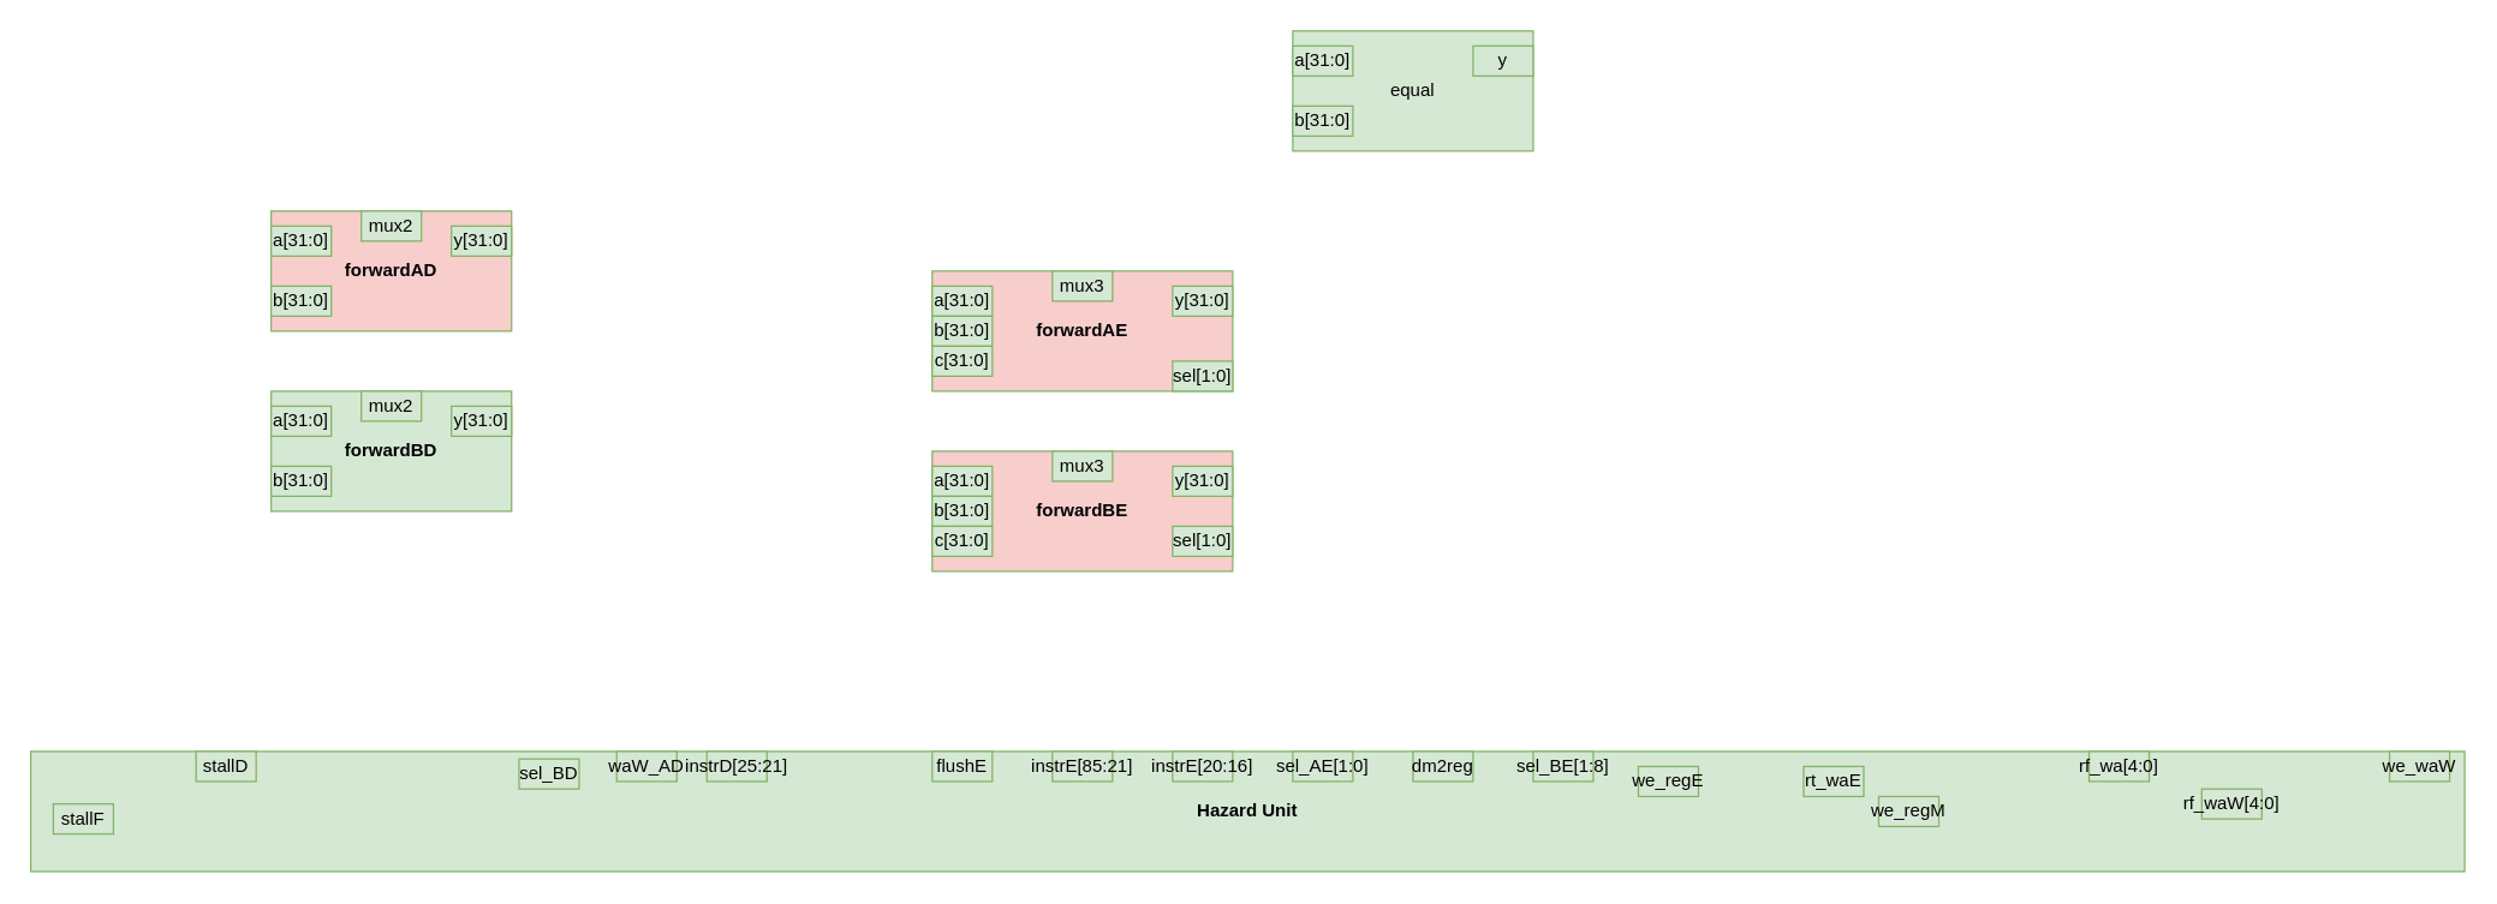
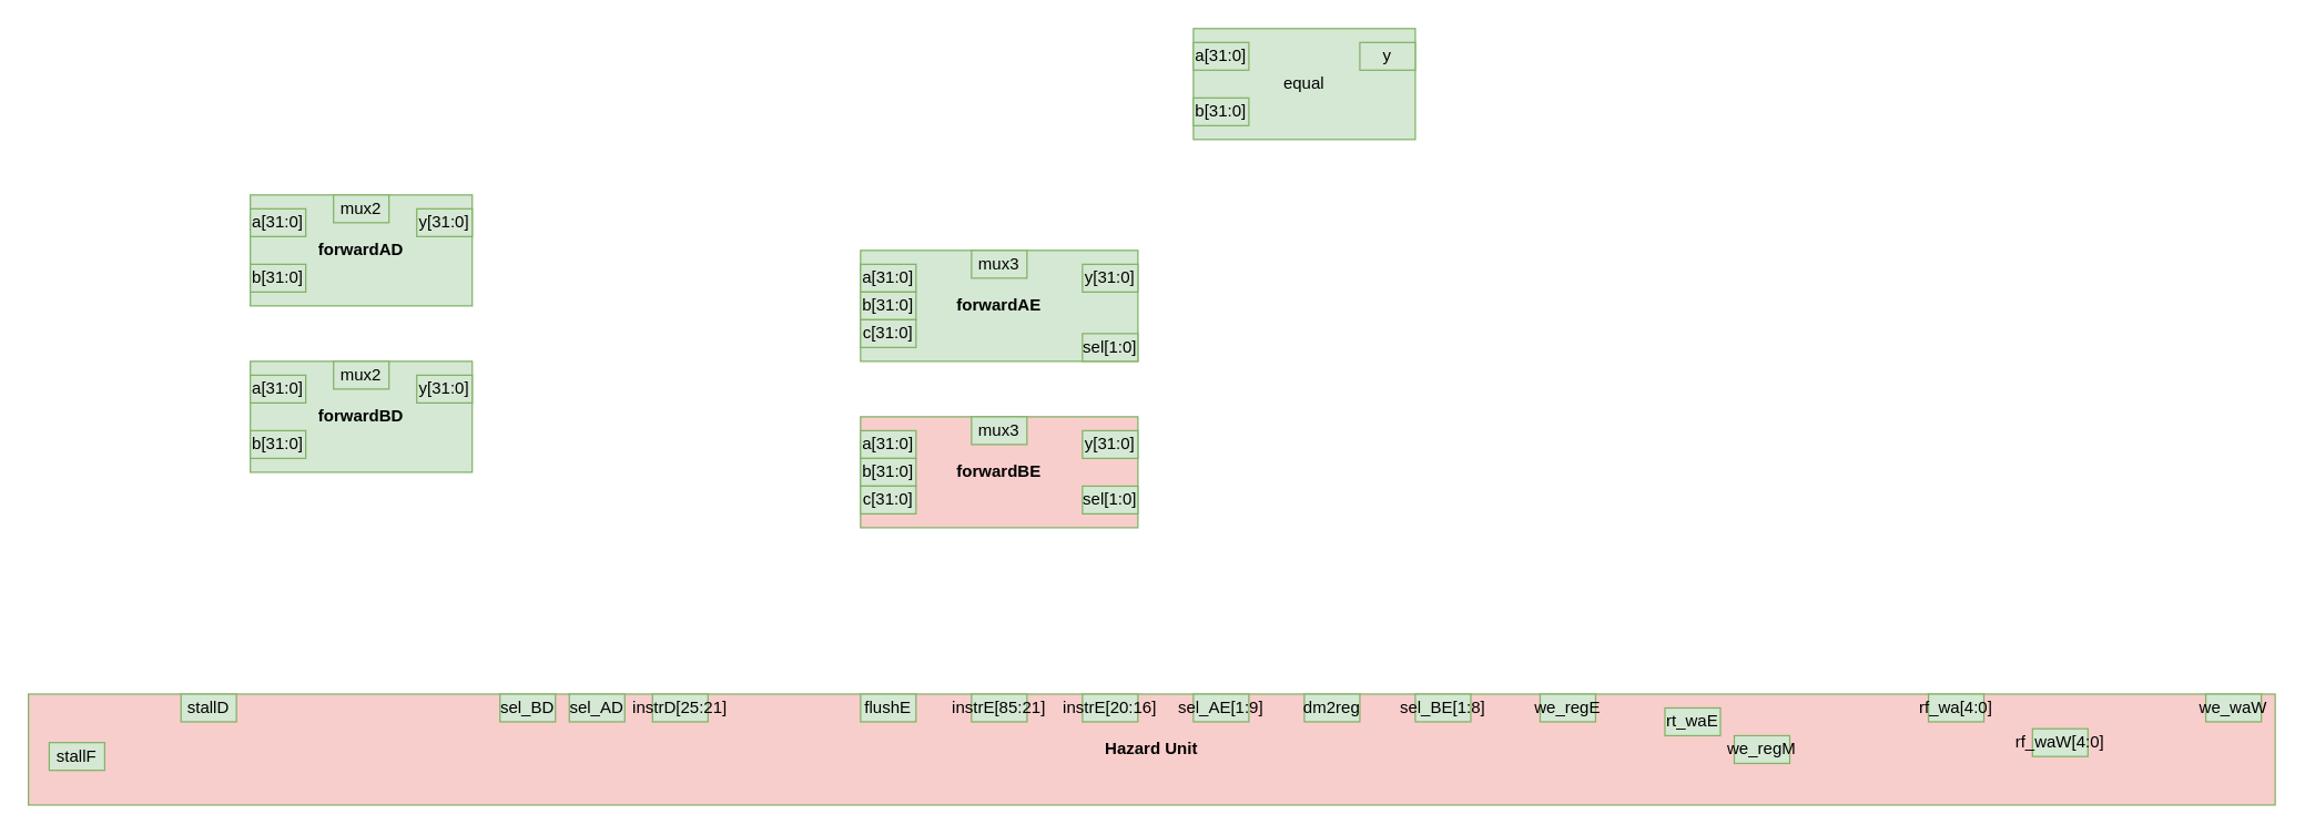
  <mxCell id="0" />
  <mxCell id="1" parent="0" />
- <mxCell id="2" value="&lt;b&gt;forwardAD&lt;/b&gt;" style="rounded=0;whiteSpace=wrap;html=1;fillColor=#f8cecc;strokeColor=#82b366;" vertex="1" parent="1"><mxGeometry x="180" y="140" width="160" height="80" as="geometry" /></mxCell>
+ <mxCell id="2" value="&lt;b&gt;forwardAD&lt;/b&gt;" style="rounded=0;whiteSpace=wrap;html=1;fillColor=#d5e8d4;strokeColor=#82b366;" vertex="1" parent="1"><mxGeometry x="180" y="140" width="160" height="80" as="geometry" /></mxCell>
  <mxCell id="3" value="&lt;b&gt;forwardBD&lt;/b&gt;" style="rounded=0;whiteSpace=wrap;html=1;fillColor=#d5e8d4;strokeColor=#82b366;" vertex="1" parent="1"><mxGeometry x="180" y="260" width="160" height="80" as="geometry" /></mxCell>
  <mxCell id="4" value="a[31:0]" style="text;html=1;strokeColor=#82b366;fillColor=#d5e8d4;align=center;verticalAlign=middle;whiteSpace=wrap;rounded=0;" vertex="1" parent="1"><mxGeometry x="180" y="150" width="40" height="20" as="geometry" /></mxCell>
  <mxCell id="5" value="a[31:0]" style="text;html=1;strokeColor=#82b366;fillColor=#d5e8d4;align=center;verticalAlign=middle;whiteSpace=wrap;rounded=0;" vertex="1" parent="1"><mxGeometry x="180" y="270" width="40" height="20" as="geometry" /></mxCell>
  <mxCell id="6" value="b[31:0]" style="text;html=1;strokeColor=#82b366;fillColor=#d5e8d4;align=center;verticalAlign=middle;whiteSpace=wrap;rounded=0;" vertex="1" parent="1"><mxGeometry x="180" y="190" width="40" height="20" as="geometry" /></mxCell>
  <mxCell id="7" value="b[31:0]" style="text;html=1;strokeColor=#82b366;fillColor=#d5e8d4;align=center;verticalAlign=middle;whiteSpace=wrap;rounded=0;" vertex="1" parent="1"><mxGeometry x="180" y="310" width="40" height="20" as="geometry" /></mxCell>
  <mxCell id="8" value="y[31:0]" style="text;html=1;strokeColor=#82b366;fillColor=#d5e8d4;align=center;verticalAlign=middle;whiteSpace=wrap;rounded=0;" vertex="1" parent="1"><mxGeometry x="300" y="150" width="40" height="20" as="geometry" /></mxCell>
  <mxCell id="9" value="y[31:0]" style="text;html=1;strokeColor=#82b366;fillColor=#d5e8d4;align=center;verticalAlign=middle;whiteSpace=wrap;rounded=0;" vertex="1" parent="1"><mxGeometry x="300" y="270" width="40" height="20" as="geometry" /></mxCell>
- <mxCell id="10" value="&lt;b&gt;forwardAE&lt;/b&gt;" style="rounded=0;whiteSpace=wrap;html=1;fillColor=#f8cecc;strokeColor=#82b366;" vertex="1" parent="1"><mxGeometry x="620" y="180" width="200" height="80" as="geometry" /></mxCell>
+ <mxCell id="10" value="&lt;b&gt;forwardAE&lt;/b&gt;" style="rounded=0;whiteSpace=wrap;html=1;fillColor=#d5e8d4;strokeColor=#82b366;" vertex="1" parent="1"><mxGeometry x="620" y="180" width="200" height="80" as="geometry" /></mxCell>
  <mxCell id="11" value="&lt;b&gt;forwardBE&lt;/b&gt;" style="rounded=0;whiteSpace=wrap;html=1;fillColor=#f8cecc;strokeColor=#82b366;" vertex="1" parent="1"><mxGeometry x="620" y="300" width="200" height="80" as="geometry" /></mxCell>
  <mxCell id="12" value="mux2" style="text;html=1;strokeColor=#82b366;fillColor=#d5e8d4;align=center;verticalAlign=middle;whiteSpace=wrap;rounded=0;" vertex="1" parent="1"><mxGeometry x="240" y="140" width="40" height="20" as="geometry" /></mxCell>
  <mxCell id="13" value="mux2" style="text;html=1;strokeColor=#82b366;fillColor=#d5e8d4;align=center;verticalAlign=middle;whiteSpace=wrap;rounded=0;" vertex="1" parent="1"><mxGeometry x="240" y="260" width="40" height="20" as="geometry" /></mxCell>
  <mxCell id="14" value="mux3" style="text;html=1;strokeColor=#82b366;fillColor=#d5e8d4;align=center;verticalAlign=middle;whiteSpace=wrap;rounded=0;" vertex="1" parent="1"><mxGeometry x="700" y="180" width="40" height="20" as="geometry" /></mxCell>
  <mxCell id="15" value="mux3" style="text;html=1;strokeColor=#82b366;fillColor=#d5e8d4;align=center;verticalAlign=middle;whiteSpace=wrap;rounded=0;" vertex="1" parent="1"><mxGeometry x="700" y="300" width="40" height="20" as="geometry" /></mxCell>
  <mxCell id="16" value="a[31:0]" style="text;html=1;strokeColor=#82b366;fillColor=#d5e8d4;align=center;verticalAlign=middle;whiteSpace=wrap;rounded=0;" vertex="1" parent="1"><mxGeometry x="620" y="190" width="40" height="20" as="geometry" /></mxCell>
  <mxCell id="17" value="b[31:0]" style="text;html=1;strokeColor=#82b366;fillColor=#d5e8d4;align=center;verticalAlign=middle;whiteSpace=wrap;rounded=0;" vertex="1" parent="1"><mxGeometry x="620" y="210" width="40" height="20" as="geometry" /></mxCell>
  <mxCell id="18" value="c[31:0]" style="text;html=1;strokeColor=#82b366;fillColor=#d5e8d4;align=center;verticalAlign=middle;whiteSpace=wrap;rounded=0;" vertex="1" parent="1"><mxGeometry x="620" y="230" width="40" height="20" as="geometry" /></mxCell>
  <mxCell id="19" value="y[31:0]" style="text;html=1;strokeColor=#82b366;fillColor=#d5e8d4;align=center;verticalAlign=middle;whiteSpace=wrap;rounded=0;" vertex="1" parent="1"><mxGeometry x="780" y="190" width="40" height="20" as="geometry" /></mxCell>
  <mxCell id="20" value="sel[1:0]" style="text;html=1;strokeColor=#82b366;fillColor=#d5e8d4;align=center;verticalAlign=middle;whiteSpace=wrap;rounded=0;" vertex="1" parent="1"><mxGeometry x="780" y="240" width="40" height="20" as="geometry" /></mxCell>
  <mxCell id="21" value="a[31:0]" style="text;html=1;strokeColor=#82b366;fillColor=#d5e8d4;align=center;verticalAlign=middle;whiteSpace=wrap;rounded=0;" vertex="1" parent="1"><mxGeometry x="620" y="310" width="40" height="20" as="geometry" /></mxCell>
  <mxCell id="22" value="b[31:0]" style="text;html=1;strokeColor=#82b366;fillColor=#d5e8d4;align=center;verticalAlign=middle;whiteSpace=wrap;rounded=0;" vertex="1" parent="1"><mxGeometry x="620" y="330" width="40" height="20" as="geometry" /></mxCell>
  <mxCell id="23" value="c[31:0]" style="text;html=1;strokeColor=#82b366;fillColor=#d5e8d4;align=center;verticalAlign=middle;whiteSpace=wrap;rounded=0;" vertex="1" parent="1"><mxGeometry x="620" y="350" width="40" height="20" as="geometry" /></mxCell>
  <mxCell id="24" value="y[31:0]" style="text;html=1;strokeColor=#82b366;fillColor=#d5e8d4;align=center;verticalAlign=middle;whiteSpace=wrap;rounded=0;" vertex="1" parent="1"><mxGeometry x="780" y="310" width="40" height="20" as="geometry" /></mxCell>
  <mxCell id="25" value="sel[1:0]" style="text;html=1;strokeColor=#82b366;fillColor=#d5e8d4;align=center;verticalAlign=middle;whiteSpace=wrap;rounded=0;" vertex="1" parent="1"><mxGeometry x="780" y="350" width="40" height="20" as="geometry" /></mxCell>
- <mxCell id="26" value="&lt;b&gt;Hazard Unit&lt;/b&gt;" style="rounded=0;whiteSpace=wrap;html=1;fillColor=#d5e8d4;strokeColor=#82b366;" vertex="1" parent="1"><mxGeometry y="500" width="1620" height="80" as="geometry" x="20" /></mxCell>
+ <mxCell id="26" value="&lt;b&gt;Hazard Unit&lt;/b&gt;" style="rounded=0;whiteSpace=wrap;html=1;fillColor=#f8cecc;strokeColor=#82b366;" vertex="1" parent="1"><mxGeometry y="500" width="1620" height="80" as="geometry" x="20" /></mxCell>
  <mxCell id="27" value="stallF" style="text;html=1;strokeColor=#82b366;fillColor=#d5e8d4;align=center;verticalAlign=middle;whiteSpace=wrap;rounded=0;" vertex="1" parent="1"><mxGeometry x="35" y="535" width="40" height="20" as="geometry" /></mxCell>
  <mxCell id="28" value="stallD" style="text;html=1;strokeColor=#82b366;fillColor=#d5e8d4;align=center;verticalAlign=middle;whiteSpace=wrap;rounded=0;" vertex="1" parent="1"><mxGeometry x="130" y="500" width="40" height="20" as="geometry" /></mxCell>
- <mxCell id="29" value="sel_BD" style="text;html=1;strokeColor=#82b366;fillColor=#d5e8d4;align=center;verticalAlign=middle;whiteSpace=wrap;rounded=0;" vertex="1" parent="1"><mxGeometry x="345" y="505" width="40" height="20" as="geometry" /></mxCell>
- <mxCell id="30" value="waW_AD" style="text;html=1;strokeColor=#82b366;fillColor=#d5e8d4;align=center;verticalAlign=middle;whiteSpace=wrap;rounded=0;" vertex="1" parent="1"><mxGeometry x="410" y="500" width="40" height="20" as="geometry" /></mxCell>
+ <mxCell id="29" value="sel_BD" style="text;html=1;strokeColor=#82b366;fillColor=#d5e8d4;align=center;verticalAlign=middle;whiteSpace=wrap;rounded=0;" vertex="1" parent="1"><mxGeometry x="360" y="500" width="40" height="20" as="geometry" /></mxCell>
+ <mxCell id="30" value="sel_AD" style="text;html=1;strokeColor=#82b366;fillColor=#d5e8d4;align=center;verticalAlign=middle;whiteSpace=wrap;rounded=0;" vertex="1" parent="1"><mxGeometry x="410" y="500" width="40" height="20" as="geometry" /></mxCell>
  <mxCell id="31" value="instrD[25:21]" style="text;html=1;strokeColor=#82b366;fillColor=#d5e8d4;align=center;verticalAlign=middle;whiteSpace=wrap;rounded=0;" vertex="1" parent="1"><mxGeometry x="470" y="500" width="40" height="20" as="geometry" /></mxCell>
  <mxCell id="32" value="flushE" style="text;html=1;strokeColor=#82b366;fillColor=#d5e8d4;align=center;verticalAlign=middle;whiteSpace=wrap;rounded=0;" vertex="1" parent="1"><mxGeometry x="620" y="500" width="40" height="20" as="geometry" /></mxCell>
  <mxCell id="33" value="instrE[85:21]" style="text;html=1;strokeColor=#82b366;fillColor=#d5e8d4;align=center;verticalAlign=middle;whiteSpace=wrap;rounded=0;" vertex="1" parent="1"><mxGeometry x="700" y="500" width="40" height="20" as="geometry" /></mxCell>
  <mxCell id="34" value="instrE[20:16]" style="text;html=1;strokeColor=#82b366;fillColor=#d5e8d4;align=center;verticalAlign=middle;whiteSpace=wrap;rounded=0;" vertex="1" parent="1"><mxGeometry x="780" y="500" width="40" height="20" as="geometry" /></mxCell>
- <mxCell id="35" value="sel_AE[1:0]" style="text;html=1;strokeColor=#82b366;fillColor=#d5e8d4;align=center;verticalAlign=middle;whiteSpace=wrap;rounded=0;" vertex="1" parent="1"><mxGeometry x="860" y="500" width="40" height="20" as="geometry" /></mxCell>
+ <mxCell id="35" value="sel_AE[1:9]" style="text;html=1;strokeColor=#82b366;fillColor=#d5e8d4;align=center;verticalAlign=middle;whiteSpace=wrap;rounded=0;" vertex="1" parent="1"><mxGeometry x="860" y="500" width="40" height="20" as="geometry" /></mxCell>
  <mxCell id="36" value="dm2reg" style="text;html=1;strokeColor=#82b366;fillColor=#d5e8d4;align=center;verticalAlign=middle;whiteSpace=wrap;rounded=0;" vertex="1" parent="1"><mxGeometry x="940" y="500" width="40" height="20" as="geometry" /></mxCell>
  <mxCell id="37" value="sel_BE[1:8]" style="text;html=1;strokeColor=#82b366;fillColor=#d5e8d4;align=center;verticalAlign=middle;whiteSpace=wrap;rounded=0;" vertex="1" parent="1"><mxGeometry x="1020" y="500" width="40" height="20" as="geometry" /></mxCell>
- <mxCell id="38" value="we_regE" style="text;html=1;strokeColor=#82b366;fillColor=#d5e8d4;align=center;verticalAlign=middle;whiteSpace=wrap;rounded=0;" vertex="1" parent="1"><mxGeometry x="1090" y="510" width="40" height="20" as="geometry" /></mxCell>
+ <mxCell id="38" value="we_regE" style="text;html=1;strokeColor=#82b366;fillColor=#d5e8d4;align=center;verticalAlign=middle;whiteSpace=wrap;rounded=0;" vertex="1" parent="1"><mxGeometry x="1110" y="500" width="40" height="20" as="geometry" /></mxCell>
  <mxCell id="39" value="rt_waE" style="text;html=1;strokeColor=#82b366;fillColor=#d5e8d4;align=center;verticalAlign=middle;whiteSpace=wrap;rounded=0;" vertex="1" parent="1"><mxGeometry x="1200" y="510" width="40" height="20" as="geometry" /></mxCell>
  <mxCell id="40" style="edgeStyle=orthogonalEdgeStyle;rounded=0;orthogonalLoop=1;jettySize=auto;html=1;exitX=0.5;exitY=1;exitDx=0;exitDy=0;fillColor=#d5e8d4;strokeColor=#82b366;" edge="1" parent="1" source="28" target="28"><mxGeometry relative="1" as="geometry" /></mxCell>
  <mxCell id="41" value="we_regM" style="text;html=1;strokeColor=#82b366;fillColor=#d5e8d4;align=center;verticalAlign=middle;whiteSpace=wrap;rounded=0;" vertex="1" parent="1"><mxGeometry x="1250" y="530" width="40" height="20" as="geometry" /></mxCell>
  <mxCell id="42" value="rf_wa[4:0]" style="text;html=1;strokeColor=#82b366;fillColor=#d5e8d4;align=center;verticalAlign=middle;whiteSpace=wrap;rounded=0;" vertex="1" parent="1"><mxGeometry x="1390" y="500" width="40" height="20" as="geometry" /></mxCell>
  <mxCell id="43" value="rf_waW[4:0]" style="text;html=1;strokeColor=#82b366;fillColor=#d5e8d4;align=center;verticalAlign=middle;whiteSpace=wrap;rounded=0;" vertex="1" parent="1"><mxGeometry x="1465" y="525" width="40" height="20" as="geometry" /></mxCell>
  <mxCell id="44" value="we_waW" style="text;html=1;strokeColor=#82b366;fillColor=#d5e8d4;align=center;verticalAlign=middle;whiteSpace=wrap;rounded=0;" vertex="1" parent="1"><mxGeometry x="1590" y="500" width="40" height="20" as="geometry" /></mxCell>
  <mxCell id="45" value="equal" style="rounded=0;whiteSpace=wrap;html=1;fillColor=#d5e8d4;strokeColor=#82b366;" vertex="1" parent="1"><mxGeometry x="860" y="20" width="160" height="80" as="geometry" /></mxCell>
  <mxCell id="46" value="a[31:0]" style="text;html=1;strokeColor=#82b366;fillColor=#d5e8d4;align=center;verticalAlign=middle;whiteSpace=wrap;rounded=0;" vertex="1" parent="1"><mxGeometry x="860" y="30" width="40" height="20" as="geometry" /></mxCell>
  <mxCell id="47" value="b[31:0]" style="text;html=1;strokeColor=#82b366;fillColor=#d5e8d4;align=center;verticalAlign=middle;whiteSpace=wrap;rounded=0;" vertex="1" parent="1"><mxGeometry x="860" y="70" width="40" height="20" as="geometry" /></mxCell>
  <mxCell id="48" value="y" style="text;html=1;strokeColor=#82b366;fillColor=#d5e8d4;align=center;verticalAlign=middle;whiteSpace=wrap;rounded=0;" vertex="1" parent="1"><mxGeometry x="980" y="30" width="40" height="20" as="geometry" /></mxCell>
